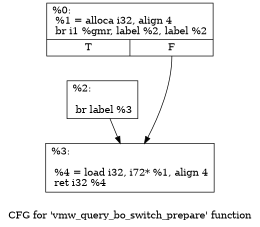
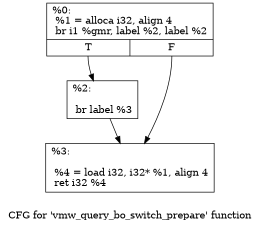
  digraph {
    label="CFG for 'vmw_query_bo_switch_prepare' function"
    node [shape=record]
    n1 [label="{%0:\l  %1 = alloca i32, align 4\l  br i1 %gmr, label %2, label %2\l|{<s0>T|<s1>F}}"]
    n2 [label="{%2:\l\l  br label %3\l}"]
-   n3 [label="{%3:\l\l  %4 = load i32, i72* %1, align 4\l  ret i32 %4\l}"]
+   n3 [label="{%3:\l\l  %4 = load i32, i32* %1, align 4\l  ret i32 %4\l}"]
+   n1 -> n2 [tailport=s0]
    n1 -> n3 [tailport=s1]
    n2 -> n3
  }
